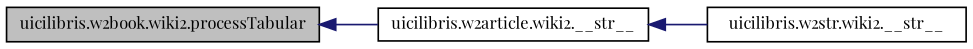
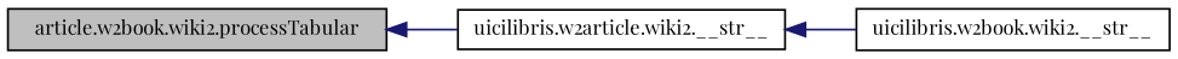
  digraph {
    fontname="Playfair Display"
    rankdir=LR
    node [color=black fillcolor=white fontname="Playfair Display" fontsize=10 shape=record style=filled]
    edge [color=midnightblue dir=back fontname="Playfair Display" fontsize=10 labelfontname=FreeSans labelfontsize=10 style=solid]
-   n1 [fillcolor=grey75 fontcolor=black height=0.2 label="uicilibris.w2book.wiki2.processTabular" width=0.4]
+   n1 [fillcolor=grey75 fontcolor=black height=0.2 label="article.w2book.wiki2.processTabular" width=0.4]
    n2 [height=0.2 label="uicilibris.w2article.wiki2.__str__" width=0.4]
-   n3 [height=0.2 label="uicilibris.w2str.wiki2.__str__" width=0.4]
+   n3 [height=0.2 label="uicilibris.w2book.wiki2.__str__" width=0.4]
    n1 -> n2
    n2 -> n3
  }
